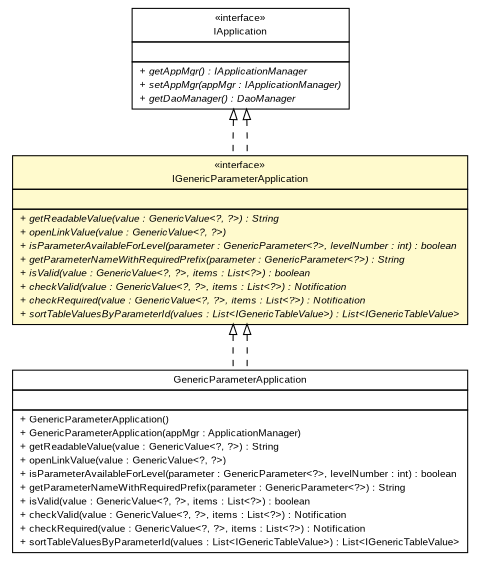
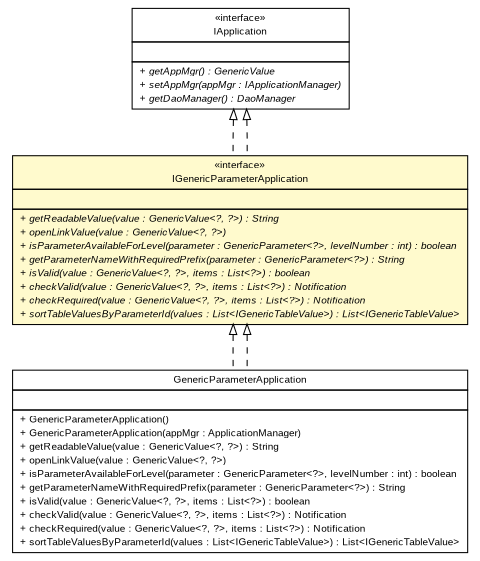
  digraph {
    nodesep=0.25
    ranksep=0.5
    node [fontcolor=black fontname=arial fontsize=10.0 shape=plaintext]
    edge [arrowtail=empty dir=back fontname=arial fontsize=10 headport=p labelfontname=arial labelfontsize=10 style=dashed tailport=p]
-   n1 [label=<<table title="gov.sandia.cf.application.IApplication" border="0" cellborder="1" cellspacing="0" cellpadding="2" port="p" href="./IApplication.html"> 		<tr><td><table border="0" cellspacing="0" cellpadding="1"> <tr><td align="center" balign="center"> &#171;interface&#187; </td></tr> <tr><td align="center" balign="center"> IApplication </td></tr> 		</table></td></tr> 		<tr><td><table border="0" cellspacing="0" cellpadding="1"> <tr><td align="left" balign="left">  </td></tr> 		</table></td></tr> 		<tr><td><table border="0" cellspacing="0" cellpadding="1"> <tr><td align="left" balign="left"><font face="arial italic" point-size="10.0"> + getAppMgr() : IApplicationManager </font></td></tr> <tr><td align="left" balign="left"><font face="arial italic" point-size="10.0"> + setAppMgr(appMgr : IApplicationManager) </font></td></tr> <tr><td align="left" balign="left"><font face="arial italic" point-size="10.0"> + getDaoManager() : DaoManager </font></td></tr> 		</table></td></tr> 		</table>>]
+   n1 [label=<<table title="gov.sandia.cf.application.IApplication" border="0" cellborder="1" cellspacing="0" cellpadding="2" port="p" href="./IApplication.html"> 		<tr><td><table border="0" cellspacing="0" cellpadding="1"> <tr><td align="center" balign="center"> &#171;interface&#187; </td></tr> <tr><td align="center" balign="center"> IApplication </td></tr> 		</table></td></tr> 		<tr><td><table border="0" cellspacing="0" cellpadding="1"> <tr><td align="left" balign="left">  </td></tr> 		</table></td></tr> 		<tr><td><table border="0" cellspacing="0" cellpadding="1"> <tr><td align="left" balign="left"><font face="arial italic" point-size="10.0"> + getAppMgr() : GenericValue </font></td></tr> <tr><td align="left" balign="left"><font face="arial italic" point-size="10.0"> + setAppMgr(appMgr : IApplicationManager) </font></td></tr> <tr><td align="left" balign="left"><font face="arial italic" point-size="10.0"> + getDaoManager() : DaoManager </font></td></tr> 		</table></td></tr> 		</table>>]
    n2 [label=<<table title="gov.sandia.cf.application.IGenericParameterApplication" border="0" cellborder="1" cellspacing="0" cellpadding="2" port="p" bgcolor="lemonChiffon" href="./IGenericParameterApplication.html"> 		<tr><td><table border="0" cellspacing="0" cellpadding="1"> <tr><td align="center" balign="center"> &#171;interface&#187; </td></tr> <tr><td align="center" balign="center"> IGenericParameterApplication </td></tr> 		</table></td></tr> 		<tr><td><table border="0" cellspacing="0" cellpadding="1"> <tr><td align="left" balign="left">  </td></tr> 		</table></td></tr> 		<tr><td><table border="0" cellspacing="0" cellpadding="1"> <tr><td align="left" balign="left"><font face="arial italic" point-size="10.0"> + getReadableValue(value : GenericValue&lt;?, ?&gt;) : String </font></td></tr> <tr><td align="left" balign="left"><font face="arial italic" point-size="10.0"> + openLinkValue(value : GenericValue&lt;?, ?&gt;) </font></td></tr> <tr><td align="left" balign="left"><font face="arial italic" point-size="10.0"> + isParameterAvailableForLevel(parameter : GenericParameter&lt;?&gt;, levelNumber : int) : boolean </font></td></tr> <tr><td align="left" balign="left"><font face="arial italic" point-size="10.0"> + getParameterNameWithRequiredPrefix(parameter : GenericParameter&lt;?&gt;) : String </font></td></tr> <tr><td align="left" balign="left"><font face="arial italic" point-size="10.0"> + isValid(value : GenericValue&lt;?, ?&gt;, items : List&lt;?&gt;) : boolean </font></td></tr> <tr><td align="left" balign="left"><font face="arial italic" point-size="10.0"> + checkValid(value : GenericValue&lt;?, ?&gt;, items : List&lt;?&gt;) : Notification </font></td></tr> <tr><td align="left" balign="left"><font face="arial italic" point-size="10.0"> + checkRequired(value : GenericValue&lt;?, ?&gt;, items : List&lt;?&gt;) : Notification </font></td></tr> <tr><td align="left" balign="left"><font face="arial italic" point-size="10.0"> + sortTableValuesByParameterId(values : List&lt;IGenericTableValue&gt;) : List&lt;IGenericTableValue&gt; </font></td></tr> 		</table></td></tr> 		</table>>]
    n3 [label=<<table title="gov.sandia.cf.application.impl.GenericParameterApplication" border="0" cellborder="1" cellspacing="0" cellpadding="2" port="p" href="./impl/GenericParameterApplication.html"> 		<tr><td><table border="0" cellspacing="0" cellpadding="1"> <tr><td align="center" balign="center"> GenericParameterApplication </td></tr> 		</table></td></tr> 		<tr><td><table border="0" cellspacing="0" cellpadding="1"> <tr><td align="left" balign="left">  </td></tr> 		</table></td></tr> 		<tr><td><table border="0" cellspacing="0" cellpadding="1"> <tr><td align="left" balign="left"> + GenericParameterApplication() </td></tr> <tr><td align="left" balign="left"> + GenericParameterApplication(appMgr : ApplicationManager) </td></tr> <tr><td align="left" balign="left"> + getReadableValue(value : GenericValue&lt;?, ?&gt;) : String </td></tr> <tr><td align="left" balign="left"> + openLinkValue(value : GenericValue&lt;?, ?&gt;) </td></tr> <tr><td align="left" balign="left"> + isParameterAvailableForLevel(parameter : GenericParameter&lt;?&gt;, levelNumber : int) : boolean </td></tr> <tr><td align="left" balign="left"> + getParameterNameWithRequiredPrefix(parameter : GenericParameter&lt;?&gt;) : String </td></tr> <tr><td align="left" balign="left"> + isValid(value : GenericValue&lt;?, ?&gt;, items : List&lt;?&gt;) : boolean </td></tr> <tr><td align="left" balign="left"> + checkValid(value : GenericValue&lt;?, ?&gt;, items : List&lt;?&gt;) : Notification </td></tr> <tr><td align="left" balign="left"> + checkRequired(value : GenericValue&lt;?, ?&gt;, items : List&lt;?&gt;) : Notification </td></tr> <tr><td align="left" balign="left"> + sortTableValuesByParameterId(values : List&lt;IGenericTableValue&gt;) : List&lt;IGenericTableValue&gt; </td></tr> 		</table></td></tr> 		</table>>]
    n1 -> n2
    n1 -> n2
    n2 -> n3
    n2 -> n3
  }
